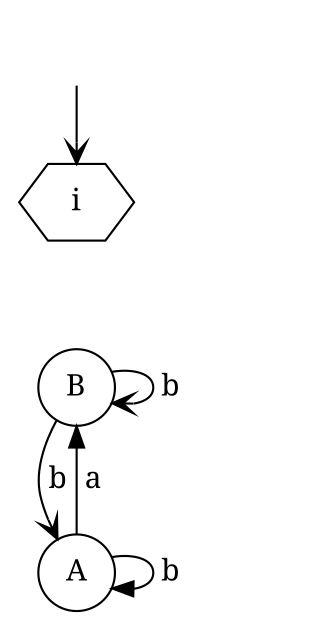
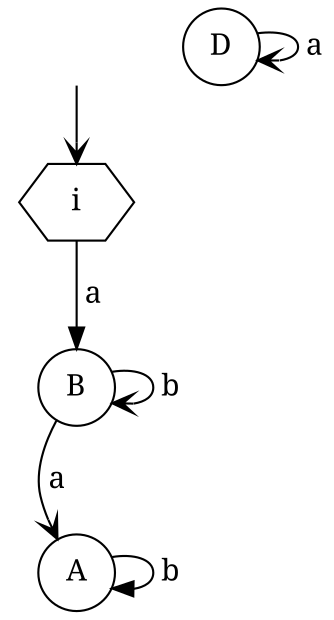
  digraph {
    fontname="Noto Serif"
    node [fontname="Noto Serif" shape=circle]
    edge [arrowhead=vee fontname="Noto Serif"]
    _nil0 [style=invis shape=""]
    i [shape=hexagon]
    A
    B
+   D
    _nil0 -> i
    A -> A [arrowhead=normal label=" b"]
-   A -> B [arrowhead=normal label=" a"]
-   B -> A [label=" b"]
+   i -> B [arrowhead=normal label=" a"]
+   B -> A [label=" a"]
    B -> B [label=" b"]
+   D -> D [label=" a"]
  }
